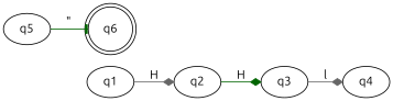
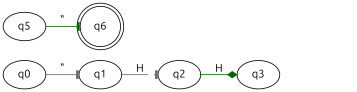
  digraph {
    fontname=Ubuntu
    rankdir=LR
    node [fontname=Ubuntu]
    edge [arrowhead=diamond color=gray40 fontname=Ubuntu]
+   q0
    q1
    q2
    q3
-   q4
    q6 [shape=doublecircle]
    q5
-   q1 -> q2 [label=H]
+   q0 -> q1 [arrowhead=tee label="\""]
+   q1 -> q2 [arrowhead=tee label=H]
    q2 -> q3 [color=darkgreen label=H]
-   q3 -> q4 [label=l]
    q5 -> q6 [arrowhead=tee color=darkgreen label="\""]
  }
